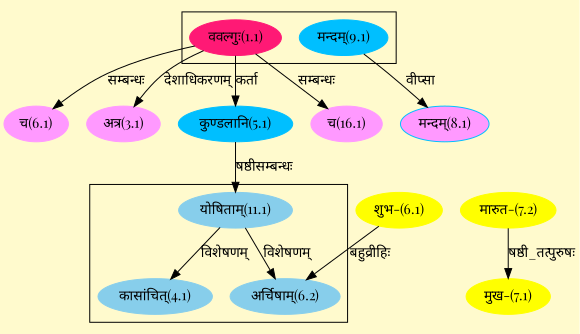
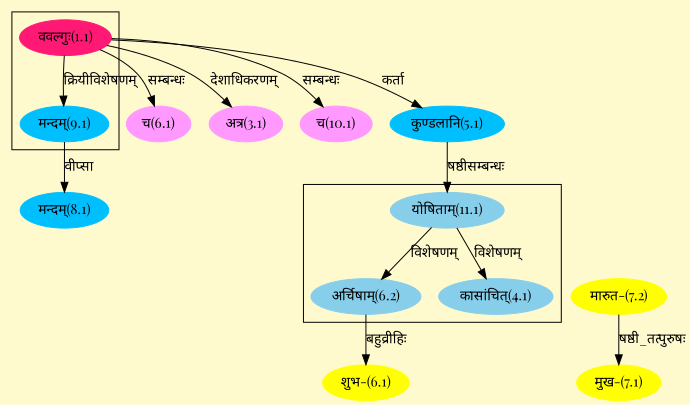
  digraph {
    bgcolor=lemonchiffon1
    compound=true
    fontname="Playfair Display"
    rankdir=BT
    node [color="#87CEEB" fontname="Playfair Display" style=filled]
    edge [dir=back fontname="Playfair Display"]
    n1 [label="कासांचित्(4.1)"]
    n2 [label="योषिताम्(11.1)"]
    n3 [label="अर्चिषाम्(6.2)"]
    n4 [color="#00BFFF" label="मन्दम्(9.1)"]
    n5 [color="#FF1975" label="ववल्गुः(1.1)"]
    n6 [color="#00BFFF" label="कुण्डलानि(5.1)"]
    n7 [color="#FF99FF" label="च(6.1)"]
    n8 [color="#FF99FF" label="अत्र(3.1)"]
    n9 [color="#FFFF00" label="शुभ-(6.1)"]
    n10 [color="#FFFF00" label="मुख-(7.1)"]
    n11 [color="#FFFF00" label="मारुत-(7.2)"]
-   n12 [color="#00BFFF" label="मन्दम्(8.1)" fillcolor="#FF99FF"]
-   n13 [color="#FF99FF" label="च(16.1)"]
+   n12 [color="#00BFFF" label="मन्दम्(8.1)"]
+   n13 [color="#FF99FF" label="च(10.1)"]
    subgraph cluster_1 {
      n1
      n2
      n3
    }
    subgraph cluster_2 {
      n4
      n5
    }
    n1 -> n2 [label="विशेषणम्"]
    n2 -> n6 [label="षष्ठीसम्बन्धः"]
    n3 -> n2 [label="विशेषणम्"]
+   n4 -> n5 [label="क्रियीविशेषणम्"]
    n6 -> n5 [label="कर्ता"]
    n7 -> n5 [label="सम्बन्धः"]
    n8 -> n5 [label="देशाधिकरणम्"]
-   n3 -> n9 [label="बहुव्रीहिः"]
+   n9 -> n3 [label="बहुव्रीहिः"]
    n10 -> n11 [label="षष्ठी_तत्पुरुषः"]
    n12 -> n4 [label="वीप्सा"]
    n13 -> n5 [label="सम्बन्धः"]
  }
